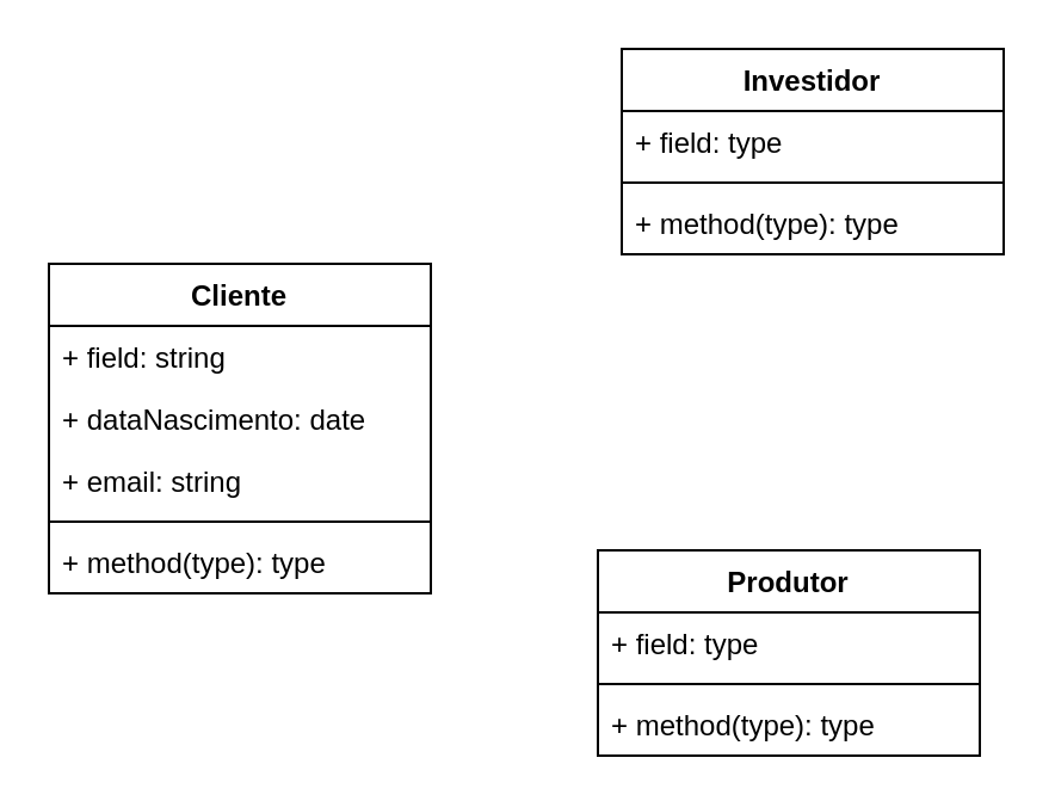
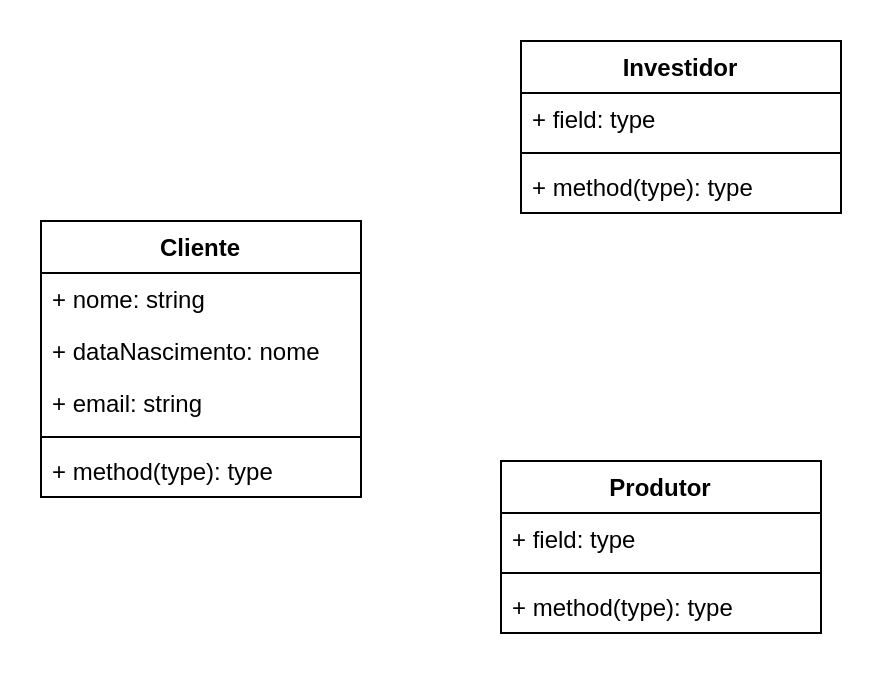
  <mxCell id="0" />
  <mxCell id="1" parent="0" />
  <mxCell id="2" value="Cliente" style="swimlane;fontStyle=1;align=center;verticalAlign=top;childLayout=stackLayout;horizontal=1;startSize=26;horizontalStack=0;resizeParent=1;resizeParentMax=0;resizeLast=0;collapsible=1;marginBottom=0;whiteSpace=wrap;html=1;" parent="1" vertex="1"><mxGeometry x="20" y="110" width="160" height="138" as="geometry"><mxRectangle x="80" y="50" width="80" height="30" as="alternateBounds" /></mxGeometry></mxCell>
- <mxCell id="3" value="+ field: string" style="text;strokeColor=none;fillColor=none;align=left;verticalAlign=top;spacingLeft=4;spacingRight=4;overflow=hidden;rotatable=0;points=[[0,0.5],[1,0.5]];portConstraint=eastwest;whiteSpace=wrap;html=1;" parent="2" vertex="1"><mxGeometry y="26" width="160" height="26" as="geometry" /></mxCell>
- <mxCell id="4" value="+ dataNascimento: date" style="text;strokeColor=none;fillColor=none;align=left;verticalAlign=top;spacingLeft=4;spacingRight=4;overflow=hidden;rotatable=0;points=[[0,0.5],[1,0.5]];portConstraint=eastwest;whiteSpace=wrap;html=1;" parent="2" vertex="1"><mxGeometry y="52" width="160" height="26" as="geometry" /></mxCell>
+ <mxCell id="3" value="+ nome: string" style="text;strokeColor=none;fillColor=none;align=left;verticalAlign=top;spacingLeft=4;spacingRight=4;overflow=hidden;rotatable=0;points=[[0,0.5],[1,0.5]];portConstraint=eastwest;whiteSpace=wrap;html=1;" parent="2" vertex="1"><mxGeometry y="26" width="160" height="26" as="geometry" /></mxCell>
+ <mxCell id="4" value="+ dataNascimento: nome" style="text;strokeColor=none;fillColor=none;align=left;verticalAlign=top;spacingLeft=4;spacingRight=4;overflow=hidden;rotatable=0;points=[[0,0.5],[1,0.5]];portConstraint=eastwest;whiteSpace=wrap;html=1;" parent="2" vertex="1"><mxGeometry y="52" width="160" height="26" as="geometry" /></mxCell>
  <mxCell id="5" value="+ email: string" style="text;strokeColor=none;fillColor=none;align=left;verticalAlign=top;spacingLeft=4;spacingRight=4;overflow=hidden;rotatable=0;points=[[0,0.5],[1,0.5]];portConstraint=eastwest;whiteSpace=wrap;html=1;" parent="2" vertex="1"><mxGeometry y="78" width="160" height="26" as="geometry" /></mxCell>
  <mxCell id="6" value="" style="line;strokeWidth=1;fillColor=none;align=left;verticalAlign=middle;spacingTop=-1;spacingLeft=3;spacingRight=3;rotatable=0;labelPosition=right;points=[];portConstraint=eastwest;strokeColor=inherit;" parent="2" vertex="1"><mxGeometry y="104" width="160" height="8" as="geometry" /></mxCell>
  <mxCell id="7" value="+ method(type): type" style="text;strokeColor=none;fillColor=none;align=left;verticalAlign=top;spacingLeft=4;spacingRight=4;overflow=hidden;rotatable=0;points=[[0,0.5],[1,0.5]];portConstraint=eastwest;whiteSpace=wrap;html=1;" parent="2" vertex="1"><mxGeometry y="112" width="160" height="26" as="geometry" /></mxCell>
  <mxCell id="8" value="Investidor" style="swimlane;fontStyle=1;align=center;verticalAlign=top;childLayout=stackLayout;horizontal=1;startSize=26;horizontalStack=0;resizeParent=1;resizeParentMax=0;resizeLast=0;collapsible=1;marginBottom=0;whiteSpace=wrap;html=1;" vertex="1" parent="1"><mxGeometry x="260" y="20" width="160" height="86" as="geometry" /></mxCell>
  <mxCell id="9" value="+ field: type" style="text;strokeColor=none;fillColor=none;align=left;verticalAlign=top;spacingLeft=4;spacingRight=4;overflow=hidden;rotatable=0;points=[[0,0.5],[1,0.5]];portConstraint=eastwest;whiteSpace=wrap;html=1;" vertex="1" parent="8"><mxGeometry y="26" width="160" height="26" as="geometry" /></mxCell>
  <mxCell id="10" value="" style="line;strokeWidth=1;fillColor=none;align=left;verticalAlign=middle;spacingTop=-1;spacingLeft=3;spacingRight=3;rotatable=0;labelPosition=right;points=[];portConstraint=eastwest;strokeColor=inherit;" vertex="1" parent="8"><mxGeometry y="52" width="160" height="8" as="geometry" /></mxCell>
  <mxCell id="11" value="+ method(type): type" style="text;strokeColor=none;fillColor=none;align=left;verticalAlign=top;spacingLeft=4;spacingRight=4;overflow=hidden;rotatable=0;points=[[0,0.5],[1,0.5]];portConstraint=eastwest;whiteSpace=wrap;html=1;" vertex="1" parent="8"><mxGeometry y="60" width="160" height="26" as="geometry" /></mxCell>
  <mxCell id="12" value="Produtor" style="swimlane;fontStyle=1;align=center;verticalAlign=top;childLayout=stackLayout;horizontal=1;startSize=26;horizontalStack=0;resizeParent=1;resizeParentMax=0;resizeLast=0;collapsible=1;marginBottom=0;whiteSpace=wrap;html=1;" vertex="1" parent="1"><mxGeometry x="250" y="230" width="160" height="86" as="geometry" /></mxCell>
  <mxCell id="13" value="+ field: type" style="text;strokeColor=none;fillColor=none;align=left;verticalAlign=top;spacingLeft=4;spacingRight=4;overflow=hidden;rotatable=0;points=[[0,0.5],[1,0.5]];portConstraint=eastwest;whiteSpace=wrap;html=1;" vertex="1" parent="12"><mxGeometry y="26" width="160" height="26" as="geometry" /></mxCell>
  <mxCell id="14" value="" style="line;strokeWidth=1;fillColor=none;align=left;verticalAlign=middle;spacingTop=-1;spacingLeft=3;spacingRight=3;rotatable=0;labelPosition=right;points=[];portConstraint=eastwest;strokeColor=inherit;" vertex="1" parent="12"><mxGeometry y="52" width="160" height="8" as="geometry" /></mxCell>
  <mxCell id="15" value="+ method(type): type" style="text;strokeColor=none;fillColor=none;align=left;verticalAlign=top;spacingLeft=4;spacingRight=4;overflow=hidden;rotatable=0;points=[[0,0.5],[1,0.5]];portConstraint=eastwest;whiteSpace=wrap;html=1;" vertex="1" parent="12"><mxGeometry y="60" width="160" height="26" as="geometry" /></mxCell>
